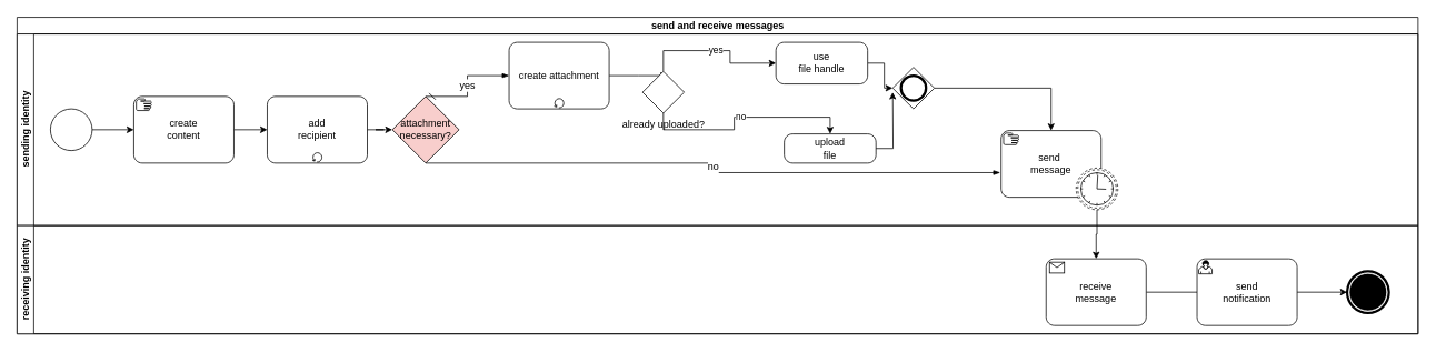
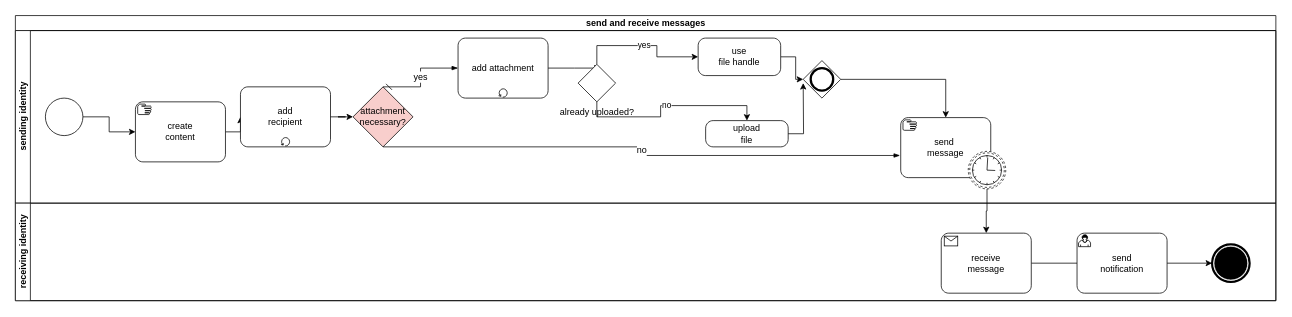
  <mxCell id="0" />
  <mxCell id="1" parent="0" />
  <mxCell id="2" value="send and receive messages" style="swimlane;html=1;childLayout=stackLayout;resizeParent=1;resizeParentMax=0;horizontal=1;startSize=20;horizontalStack=0;" vertex="1" parent="1"><mxGeometry x="20" y="20" width="1680" height="380" as="geometry" /></mxCell>
  <mxCell id="3" value="sending identity" style="swimlane;html=1;startSize=20;horizontal=0;" vertex="1" parent="2"><mxGeometry y="20" width="1680" height="230" as="geometry" /></mxCell>
  <mxCell id="4" value="" style="edgeStyle=orthogonalEdgeStyle;rounded=0;orthogonalLoop=1;jettySize=auto;html=1;" edge="1" parent="3" source="14" target="7"><mxGeometry relative="1" as="geometry"><mxPoint x="280" y="115" as="sourcePoint" /><mxPoint x="325" y="115" as="targetPoint" /></mxGeometry></mxCell>
  <mxCell id="5" style="edgeStyle=orthogonalEdgeStyle;rounded=0;orthogonalLoop=1;jettySize=auto;html=1;" edge="1" parent="3" source="6" target="14"><mxGeometry relative="1" as="geometry" /></mxCell>
  <mxCell id="6" value="" style="points=[[0.145,0.145,0],[0.5,0,0],[0.855,0.145,0],[1,0.5,0],[0.855,0.855,0],[0.5,1,0],[0.145,0.855,0],[0,0.5,0]];shape=mxgraph.bpmn.event;html=1;verticalLabelPosition=bottom;labelBackgroundColor=#ffffff;verticalAlign=top;align=center;perimeter=ellipsePerimeter;outlineConnect=0;aspect=fixed;outline=standard;symbol=general;" vertex="1" parent="3"><mxGeometry x="40" y="90" width="50" height="50" as="geometry" /></mxCell>
  <mxCell id="7" value="add&#10;recipient" style="points=[[0.25,0,0],[0.5,0,0],[0.75,0,0],[1,0.25,0],[1,0.5,0],[1,0.75,0],[0.75,1,0],[0.5,1,0],[0.25,1,0],[0,0.75,0],[0,0.5,0],[0,0.25,0]];shape=mxgraph.bpmn.task;whiteSpace=wrap;rectStyle=rounded;size=10;taskMarker=abstract;isLoopStandard=1;" vertex="1" parent="3"><mxGeometry x="300" y="75" width="120" height="80" as="geometry" /></mxCell>
  <mxCell id="8" value="attachment&lt;br&gt;necessary?" style="rhombus;whiteSpace=wrap;html=1;fillColor=#f8cecc;" vertex="1" parent="3"><mxGeometry x="450" y="75" width="80" height="80" as="geometry" /></mxCell>
  <mxCell id="9" value="" style="edgeStyle=orthogonalEdgeStyle;rounded=0;orthogonalLoop=1;jettySize=auto;html=1;" edge="1" parent="3" source="7" target="8"><mxGeometry relative="1" as="geometry" /></mxCell>
  <mxCell id="10" style="edgeStyle=orthogonalEdgeStyle;rounded=0;orthogonalLoop=1;jettySize=auto;html=1;" edge="1" parent="3" source="11"><mxGeometry relative="1" as="geometry"><mxPoint x="780" y="50" as="targetPoint" /></mxGeometry></mxCell>
- <mxCell id="11" value="create attachment" style="points=[[0.25,0,0],[0.5,0,0],[0.75,0,0],[1,0.25,0],[1,0.5,0],[1,0.75,0],[0.75,1,0],[0.5,1,0],[0.25,1,0],[0,0.75,0],[0,0.5,0],[0,0.25,0]];shape=mxgraph.bpmn.task;whiteSpace=wrap;rectStyle=rounded;size=10;taskMarker=abstract;isLoopStandard=1;" vertex="1" parent="3"><mxGeometry x="590" y="10" width="120" height="80" as="geometry" /></mxCell>
+ <mxCell id="11" value="add attachment" style="points=[[0.25,0,0],[0.5,0,0],[0.75,0,0],[1,0.25,0],[1,0.5,0],[1,0.75,0],[0.75,1,0],[0.5,1,0],[0.25,1,0],[0,0.75,0],[0,0.5,0],[0,0.25,0]];shape=mxgraph.bpmn.task;whiteSpace=wrap;rectStyle=rounded;size=10;taskMarker=abstract;isLoopStandard=1;" vertex="1" parent="3"><mxGeometry x="590" y="10" width="120" height="80" as="geometry" /></mxCell>
  <mxCell id="12" value="yes" style="edgeStyle=elbowEdgeStyle;fontSize=12;html=1;endArrow=blockThin;endFill=1;startArrow=dash;startFill=0;endSize=6;startSize=6;rounded=0;exitX=0.5;exitY=0;exitDx=0;exitDy=0;" edge="1" parent="3" source="8" target="11"><mxGeometry width="160" relative="1" as="geometry"><mxPoint x="520" y="110" as="sourcePoint" /><mxPoint x="680" y="110" as="targetPoint" /></mxGeometry></mxCell>
  <mxCell id="13" value="no" style="edgeStyle=elbowEdgeStyle;fontSize=12;html=1;endArrow=blockThin;endFill=1;rounded=0;entryX=-0.008;entryY=0.631;entryDx=0;entryDy=0;entryPerimeter=0;exitX=0.5;exitY=1;exitDx=0;exitDy=0;" edge="1" parent="3" source="8" target="22"><mxGeometry width="160" relative="1" as="geometry"><mxPoint x="520" y="130" as="sourcePoint" /><mxPoint x="680" y="130" as="targetPoint" /></mxGeometry></mxCell>
- <mxCell id="14" value="create&#10;content" style="points=[[0.25,0,0],[0.5,0,0],[0.75,0,0],[1,0.25,0],[1,0.5,0],[1,0.75,0],[0.75,1,0],[0.5,1,0],[0.25,1,0],[0,0.75,0],[0,0.5,0],[0,0.25,0]];shape=mxgraph.bpmn.task;whiteSpace=wrap;rectStyle=rounded;size=10;taskMarker=manual;" vertex="1" parent="3"><mxGeometry x="140" y="75" width="120" height="80" as="geometry" /></mxCell>
+ <mxCell id="14" value="create&#10;content" style="points=[[0.25,0,0],[0.5,0,0],[0.75,0,0],[1,0.25,0],[1,0.5,0],[1,0.75,0],[0.75,1,0],[0.5,1,0],[0.25,1,0],[0,0.75,0],[0,0.5,0],[0,0.25,0]];shape=mxgraph.bpmn.task;whiteSpace=wrap;rectStyle=rounded;size=10;taskMarker=manual;" vertex="1" parent="3"><mxGeometry x="160" y="95" width="120" height="80" as="geometry" /></mxCell>
  <mxCell id="15" value="yes" style="edgeStyle=orthogonalEdgeStyle;rounded=0;orthogonalLoop=1;jettySize=auto;html=1;exitX=0.5;exitY=0;exitDx=0;exitDy=0;exitPerimeter=0;" edge="1" parent="3" source="16" target="20"><mxGeometry relative="1" as="geometry"><Array as="points"><mxPoint x="775" y="20" /><mxPoint x="855" y="20" /><mxPoint x="855" y="35" /></Array></mxGeometry></mxCell>
  <mxCell id="16" value="already uploaded?" style="points=[[0.25,0.25,0],[0.5,0,0],[0.75,0.25,0],[1,0.5,0],[0.75,0.75,0],[0.5,1,0],[0.25,0.75,0],[0,0.5,0]];shape=mxgraph.bpmn.gateway2;html=1;verticalLabelPosition=bottom;labelBackgroundColor=#ffffff;verticalAlign=top;align=center;perimeter=rhombusPerimeter;outlineConnect=0;outline=none;symbol=none;" vertex="1" parent="3"><mxGeometry x="750" y="45" width="50" height="50" as="geometry" /></mxCell>
  <mxCell id="17" value="upload&#10;file" style="points=[[0.25,0,0],[0.5,0,0],[0.75,0,0],[1,0.25,0],[1,0.5,0],[1,0.75,0],[0.75,1,0],[0.5,1,0],[0.25,1,0],[0,0.75,0],[0,0.5,0],[0,0.25,0]];shape=mxgraph.bpmn.task;whiteSpace=wrap;rectStyle=rounded;size=10;taskMarker=abstract;" vertex="1" parent="3"><mxGeometry x="920" y="120" width="110" height="35" as="geometry" /></mxCell>
  <mxCell id="18" value="no" style="edgeStyle=orthogonalEdgeStyle;rounded=0;orthogonalLoop=1;jettySize=auto;html=1;exitX=0.5;exitY=1;exitDx=0;exitDy=0;exitPerimeter=0;" edge="1" parent="3" source="16" target="17"><mxGeometry relative="1" as="geometry"><mxPoint x="940.0" y="50" as="targetPoint" /></mxGeometry></mxCell>
  <mxCell id="19" style="edgeStyle=orthogonalEdgeStyle;rounded=0;orthogonalLoop=1;jettySize=auto;html=1;" edge="1" parent="3" source="20" target="25"><mxGeometry relative="1" as="geometry" /></mxCell>
  <mxCell id="20" value="use&#10;file handle" style="points=[[0.25,0,0],[0.5,0,0],[0.75,0,0],[1,0.25,0],[1,0.5,0],[1,0.75,0],[0.75,1,0],[0.5,1,0],[0.25,1,0],[0,0.75,0],[0,0.5,0],[0,0.25,0]];shape=mxgraph.bpmn.task;whiteSpace=wrap;rectStyle=rounded;size=10;taskMarker=abstract;" vertex="1" parent="3"><mxGeometry x="910" y="10" width="110" height="50" as="geometry" /></mxCell>
  <mxCell id="21" value="" style="group" vertex="1" connectable="0" parent="3"><mxGeometry x="1180" y="116" width="140" height="95" as="geometry" /></mxCell>
  <mxCell id="22" value="send &#10;message" style="points=[[0.25,0,0],[0.5,0,0],[0.75,0,0],[1,0.25,0],[1,0.5,0],[1,0.75,0],[0.75,1,0],[0.5,1,0],[0.25,1,0],[0,0.75,0],[0,0.5,0],[0,0.25,0]];shape=mxgraph.bpmn.task;whiteSpace=wrap;rectStyle=rounded;size=10;taskMarker=manual;" vertex="1" parent="21"><mxGeometry width="120" height="80" as="geometry" /></mxCell>
  <mxCell id="23" value="" style="points=[[0.145,0.145,0],[0.5,0,0],[0.855,0.145,0],[1,0.5,0],[0.855,0.855,0],[0.5,1,0],[0.145,0.855,0],[0,0.5,0]];shape=mxgraph.bpmn.event;html=1;verticalLabelPosition=bottom;labelBackgroundColor=#ffffff;verticalAlign=top;align=center;perimeter=ellipsePerimeter;outlineConnect=0;aspect=fixed;outline=boundNonint;symbol=timer;" vertex="1" parent="21"><mxGeometry x="90" y="45" width="50" height="50" as="geometry" /></mxCell>
  <mxCell id="24" style="edgeStyle=orthogonalEdgeStyle;rounded=0;orthogonalLoop=1;jettySize=auto;html=1;" edge="1" parent="3" source="25" target="22"><mxGeometry relative="1" as="geometry" /></mxCell>
  <mxCell id="25" value="" style="points=[[0.25,0.25,0],[0.5,0,0],[0.75,0.25,0],[1,0.5,0],[0.75,0.75,0],[0.5,1,0],[0.25,0.75,0],[0,0.5,0]];shape=mxgraph.bpmn.gateway2;html=1;verticalLabelPosition=bottom;labelBackgroundColor=#ffffff;verticalAlign=top;align=center;perimeter=rhombusPerimeter;outlineConnect=0;outline=end;symbol=general;" vertex="1" parent="3"><mxGeometry x="1050" y="40" width="50" height="50" as="geometry" /></mxCell>
  <mxCell id="26" value="receiving identity" style="swimlane;html=1;startSize=20;horizontal=0;" vertex="1" parent="2"><mxGeometry y="250" width="1680" height="130" as="geometry" /></mxCell>
  <mxCell id="27" style="edgeStyle=orthogonalEdgeStyle;rounded=0;orthogonalLoop=1;jettySize=auto;html=1;endArrow=none;" edge="1" parent="26" source="28" target="31"><mxGeometry relative="1" as="geometry" /></mxCell>
  <mxCell id="28" value="receive&#10;message" style="points=[[0.25,0,0],[0.5,0,0],[0.75,0,0],[1,0.25,0],[1,0.5,0],[1,0.75,0],[0.75,1,0],[0.5,1,0],[0.25,1,0],[0,0.75,0],[0,0.5,0],[0,0.25,0]];shape=mxgraph.bpmn.task;whiteSpace=wrap;rectStyle=rounded;size=10;taskMarker=receive;" vertex="1" parent="26"><mxGeometry x="1234" y="40" width="120" height="80" as="geometry" /></mxCell>
  <mxCell id="29" value="" style="points=[[0.145,0.145,0],[0.5,0,0],[0.855,0.145,0],[1,0.5,0],[0.855,0.855,0],[0.5,1,0],[0.145,0.855,0],[0,0.5,0]];shape=mxgraph.bpmn.event;html=1;verticalLabelPosition=bottom;labelBackgroundColor=#ffffff;verticalAlign=top;align=center;perimeter=ellipsePerimeter;outlineConnect=0;aspect=fixed;outline=end;symbol=terminate;" vertex="1" parent="26"><mxGeometry x="1595" y="55" width="50" height="50" as="geometry" /></mxCell>
  <mxCell id="30" style="edgeStyle=orthogonalEdgeStyle;rounded=0;orthogonalLoop=1;jettySize=auto;html=1;" edge="1" parent="26" source="31" target="29"><mxGeometry relative="1" as="geometry" /></mxCell>
  <mxCell id="31" value="send&#10;notification" style="points=[[0.25,0,0],[0.5,0,0],[0.75,0,0],[1,0.25,0],[1,0.5,0],[1,0.75,0],[0.75,1,0],[0.5,1,0],[0.25,1,0],[0,0.75,0],[0,0.5,0],[0,0.25,0]];shape=mxgraph.bpmn.task;whiteSpace=wrap;rectStyle=rounded;size=10;taskMarker=user;" vertex="1" parent="26"><mxGeometry x="1415" y="40" width="120" height="80" as="geometry" /></mxCell>
  <mxCell id="32" style="edgeStyle=orthogonalEdgeStyle;rounded=0;orthogonalLoop=1;jettySize=auto;html=1;" edge="1" parent="2" source="23" target="28"><mxGeometry relative="1" as="geometry" /></mxCell>
  <mxCell id="33" style="edgeStyle=orthogonalEdgeStyle;rounded=0;orthogonalLoop=1;jettySize=auto;html=1;" edge="1" parent="1" source="17"><mxGeometry relative="1" as="geometry"><mxPoint x="1070" y="110" as="targetPoint" /></mxGeometry></mxCell>
